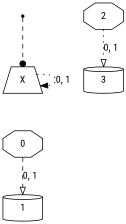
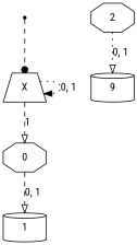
  strict digraph {
    fontname="Roboto Condensed"
    rankdir=TB
    node [fontname="Roboto Condensed" shape=octagon]
    edge [arrowhead=onormal fontname="Roboto Condensed" style=dashed]
    null [shape=point]
    X [shape=trapezium]
    0
    1 [shape=cylinder]
-   3 [shape=cylinder]
+   3 [shape=cylinder label=9]
    2
    null -> X [arrowhead=dot]
    X -> X [arrowhead=normal label="0, 1" style=dotted]
+   X -> 0 [label=1]
    0 -> 1 [label="0, 1"]
    2 -> 3 [label="0, 1" style=dotted]
  }
